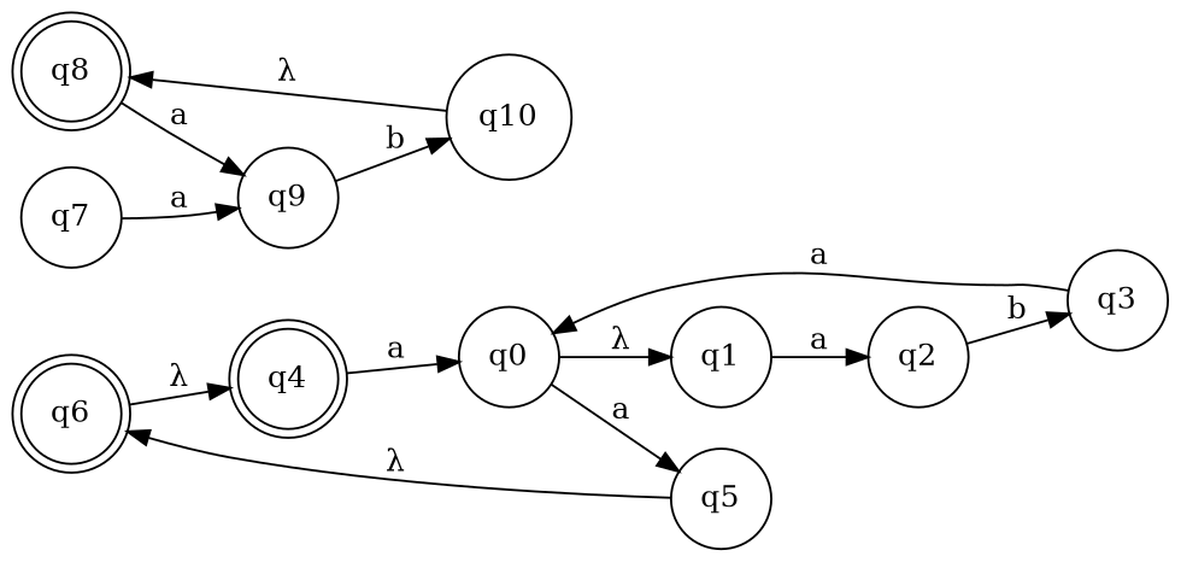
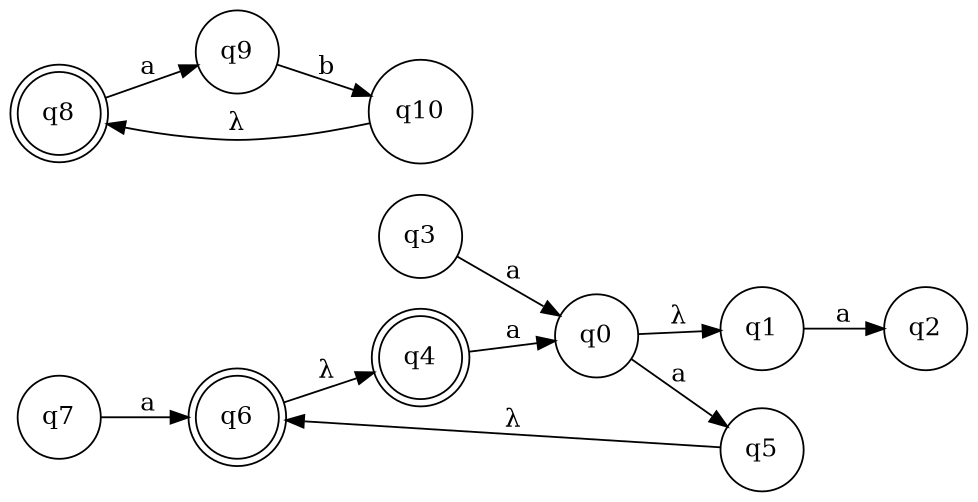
  digraph {
    rankdir=LR
    node [shape=circle]
    q6 [shape=doublecircle]
    q4 [shape=doublecircle]
    q8 [shape=doublecircle]
    q9
    q0
    q10
    q1
    q5
    q2
    q3
    q7
    q6 -> q4 [label="λ"]
    q4 -> q0 [label=a]
    q8 -> q9 [label=a]
    q9 -> q10 [label=b]
    q0 -> q1 [label="λ"]
    q0 -> q5 [label=a]
    q10 -> q8 [label="λ"]
    q1 -> q2 [label=a]
    q5 -> q6 [label="λ"]
-   q2 -> q3 [label=b]
    q3 -> q0 [label=a]
-   q7 -> q9 [label=a]
+   q7 -> q6 [label=a]
  }
